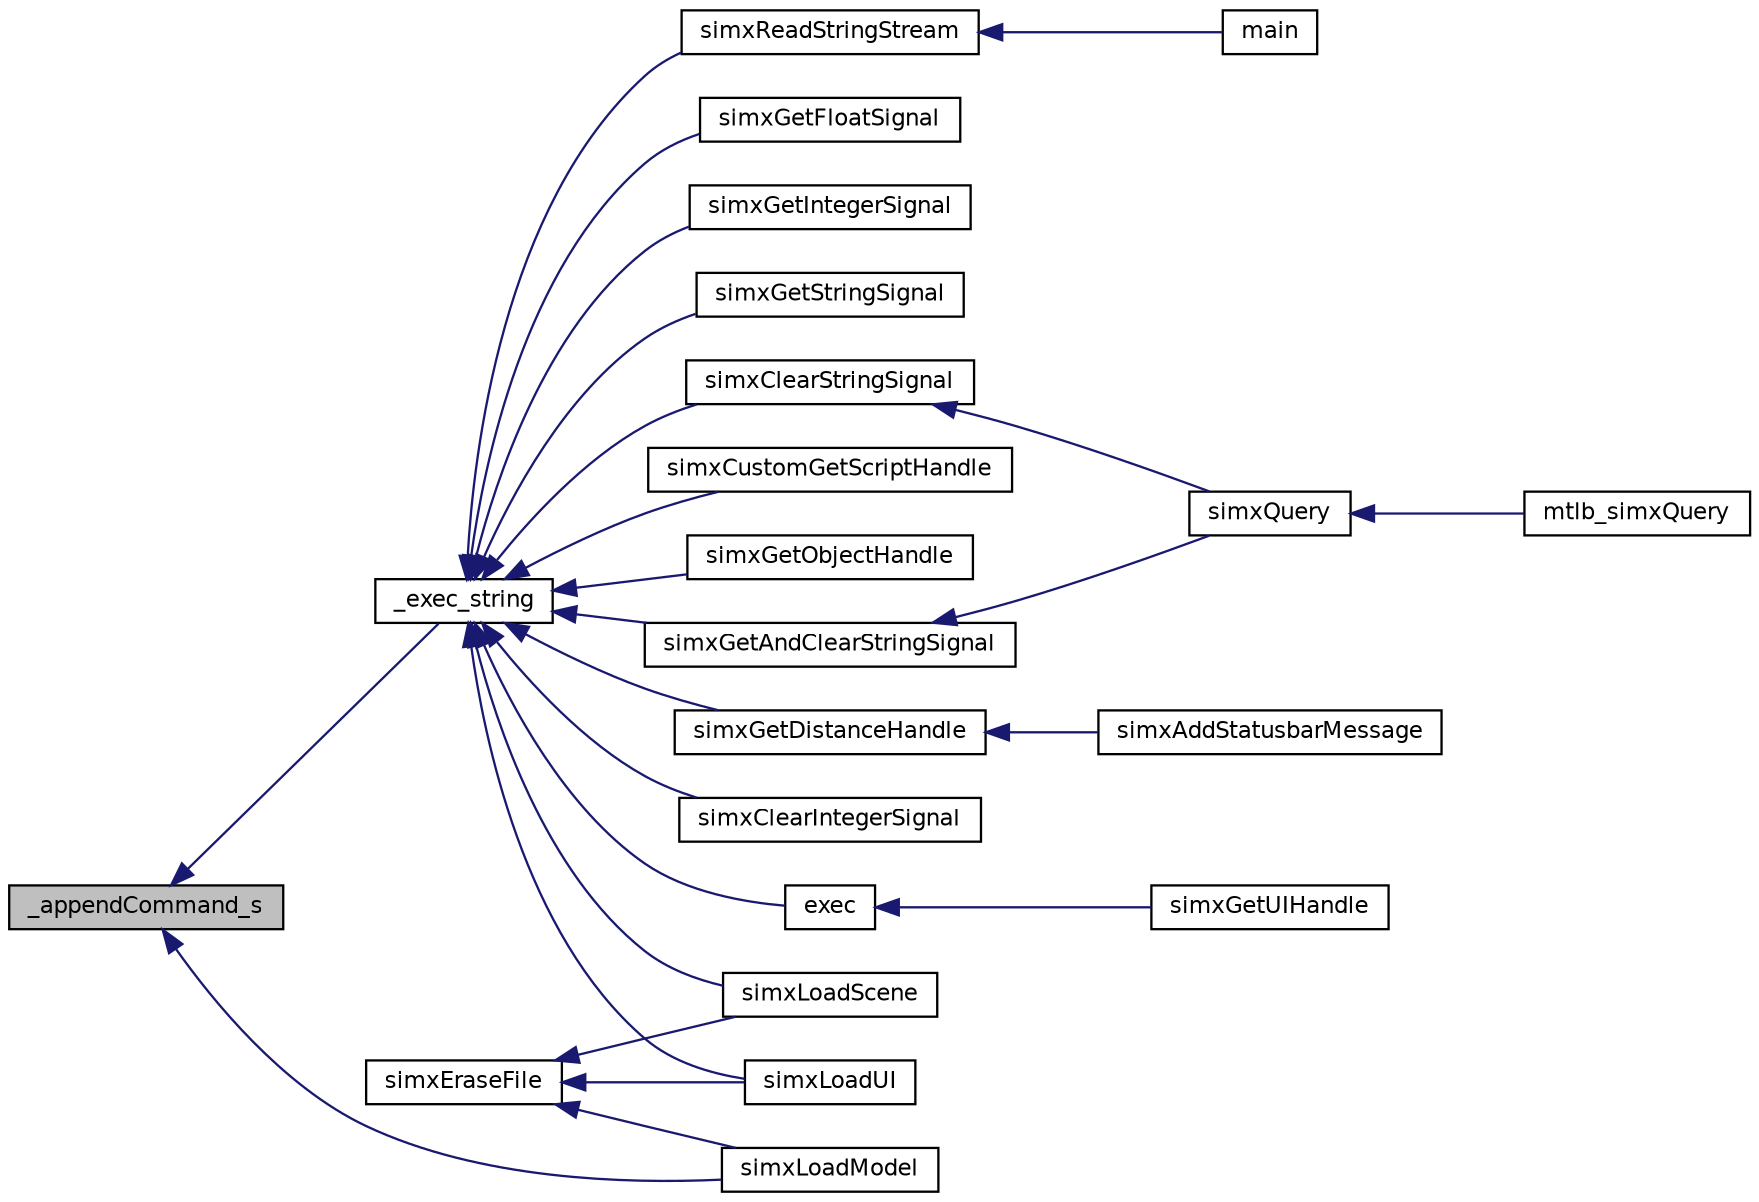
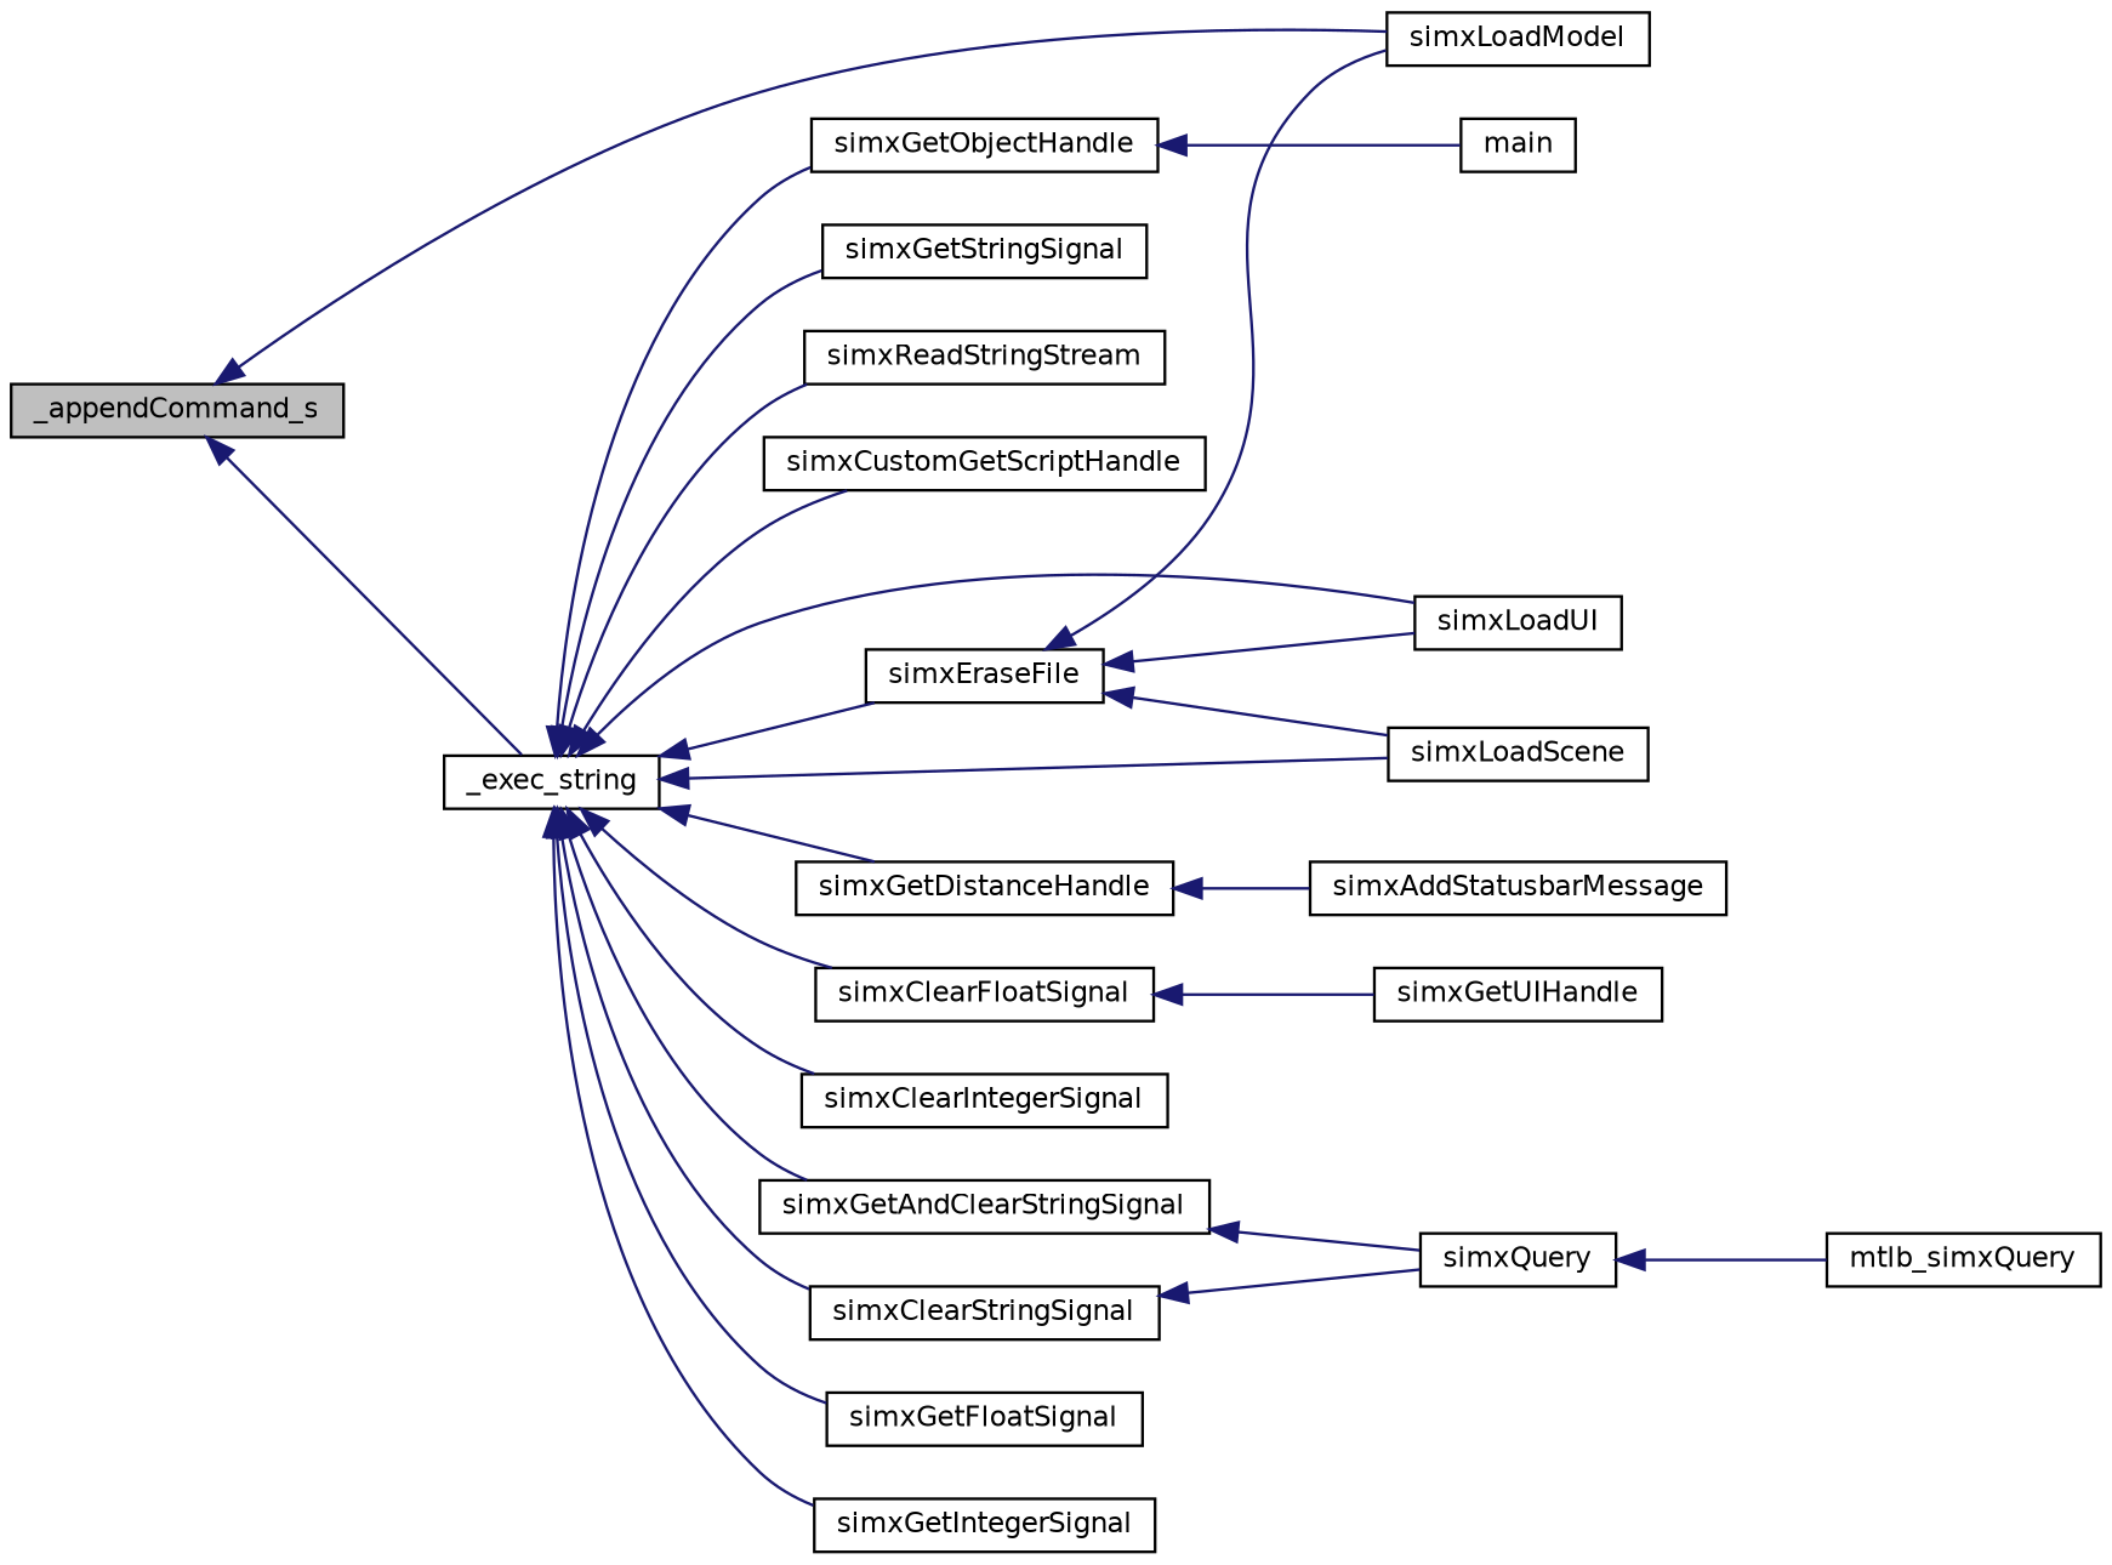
  digraph {
    rankdir=LR
    node [color=black fillcolor=white fontname=Helvetica fontsize=10 shape=record style=filled]
    edge [color=midnightblue dir=back fontname=Helvetica fontsize=10 labelfontname=Helvetica labelfontsize=10 style=solid]
    n1 [fillcolor=grey75 fontcolor=black height=0.2 label=_appendCommand_s width=0.4]
    n2 [height=0.2 label=_exec_string width=0.4]
    n3 [height=0.2 label=simxLoadModel width=0.4]
    n4 [height=0.2 label=simxGetObjectHandle width=0.4]
    n5 [height=0.2 label=simxEraseFile width=0.4]
    n6 [height=0.2 label=simxLoadUI width=0.4]
    n7 [height=0.2 label=simxLoadScene width=0.4]
    n8 [height=0.2 label=simxGetDistanceHandle width=0.4]
-   n9 [height=0.2 label=exec width=0.4]
+   n9 [height=0.2 label=simxClearFloatSignal width=0.4]
    n10 [height=0.2 label=simxClearIntegerSignal width=0.4]
    n11 [height=0.2 label=simxClearStringSignal width=0.4]
    n12 [height=0.2 label=simxGetFloatSignal width=0.4]
    n13 [height=0.2 label=simxGetIntegerSignal width=0.4]
    n14 [height=0.2 label=simxGetStringSignal width=0.4]
    n15 [height=0.2 label=simxGetAndClearStringSignal width=0.4]
    n16 [height=0.2 label=simxReadStringStream width=0.4]
    n17 [height=0.2 label=simxCustomGetScriptHandle width=0.4]
    n18 [height=0.2 label=main width=0.4]
    n19 [height=0.2 label=simxGetUIHandle width=0.4]
    n20 [height=0.2 label=simxAddStatusbarMessage width=0.4]
    n21 [height=0.2 label=simxQuery width=0.4]
    n22 [height=0.2 label=mtlb_simxQuery width=0.4]
    n1 -> n2
    n1 -> n3
    n2 -> n4
+   n2 -> n5
    n2 -> n6
    n2 -> n7
    n2 -> n8
    n2 -> n9
    n2 -> n10
    n2 -> n11
    n2 -> n12
    n2 -> n13
    n2 -> n14
    n2 -> n15
    n2 -> n16
    n2 -> n17
-   n16 -> n18
+   n4 -> n18
    n5 -> n3
    n5 -> n6
    n5 -> n7
    n8 -> n20
    n9 -> n19
    n11 -> n21
    n15 -> n21
    n21 -> n22
  }
